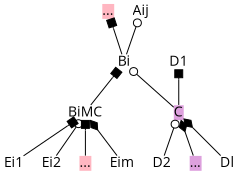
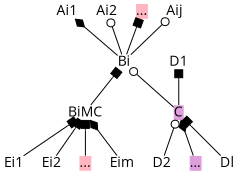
  digraph {
    fontname="Open Sans"
    rankdir=BT
    node [fontname="Open Sans" shape=plain]
    edge [arrowhead=box fontname="Open Sans"]
    n1 [fillcolor=plum label=C style=filled]
    n2 [label=<Bi>]
    n3 [label=<D1>]
+   n4 [label=<Ai1>]
+   n5 [label=<Ai2>]
    n6 [fillcolor=lightpink label="..." style=filled]
    n7 [label=<Aij>]
    n8 [label=<BiMC>]
    n9 [label=<D2>]
    n10 [fillcolor=plum label="..." style=filled]
    n11 [label=<Dl>]
    n12 [label=<Ei1>]
    n13 [label=<Ei2>]
    n14 [fillcolor=lightpink label="..." style=filled]
    n15 [label=<Eim>]
    n1 -> n2 [arrowhead=odot]
    n1 -> n3
+   n2 -> n4 [arrowhead=diamond]
+   n2 -> n5 [arrowhead=odot]
    n2 -> n6
    n2 -> n7 [arrowhead=odot]
    n8 -> n2
    n9 -> n1 [arrowhead=odot]
    n10 -> n1 [arrowhead=diamond]
-   n11 -> n1 [arrowhead=diamond]
+   n11 -> n1
    n12 -> n8
-   n13 -> n8 [arrowhead=odot]
+   n13 -> n8
    n14 -> n8
    n15 -> n8 [arrowhead=diamond]
  }
